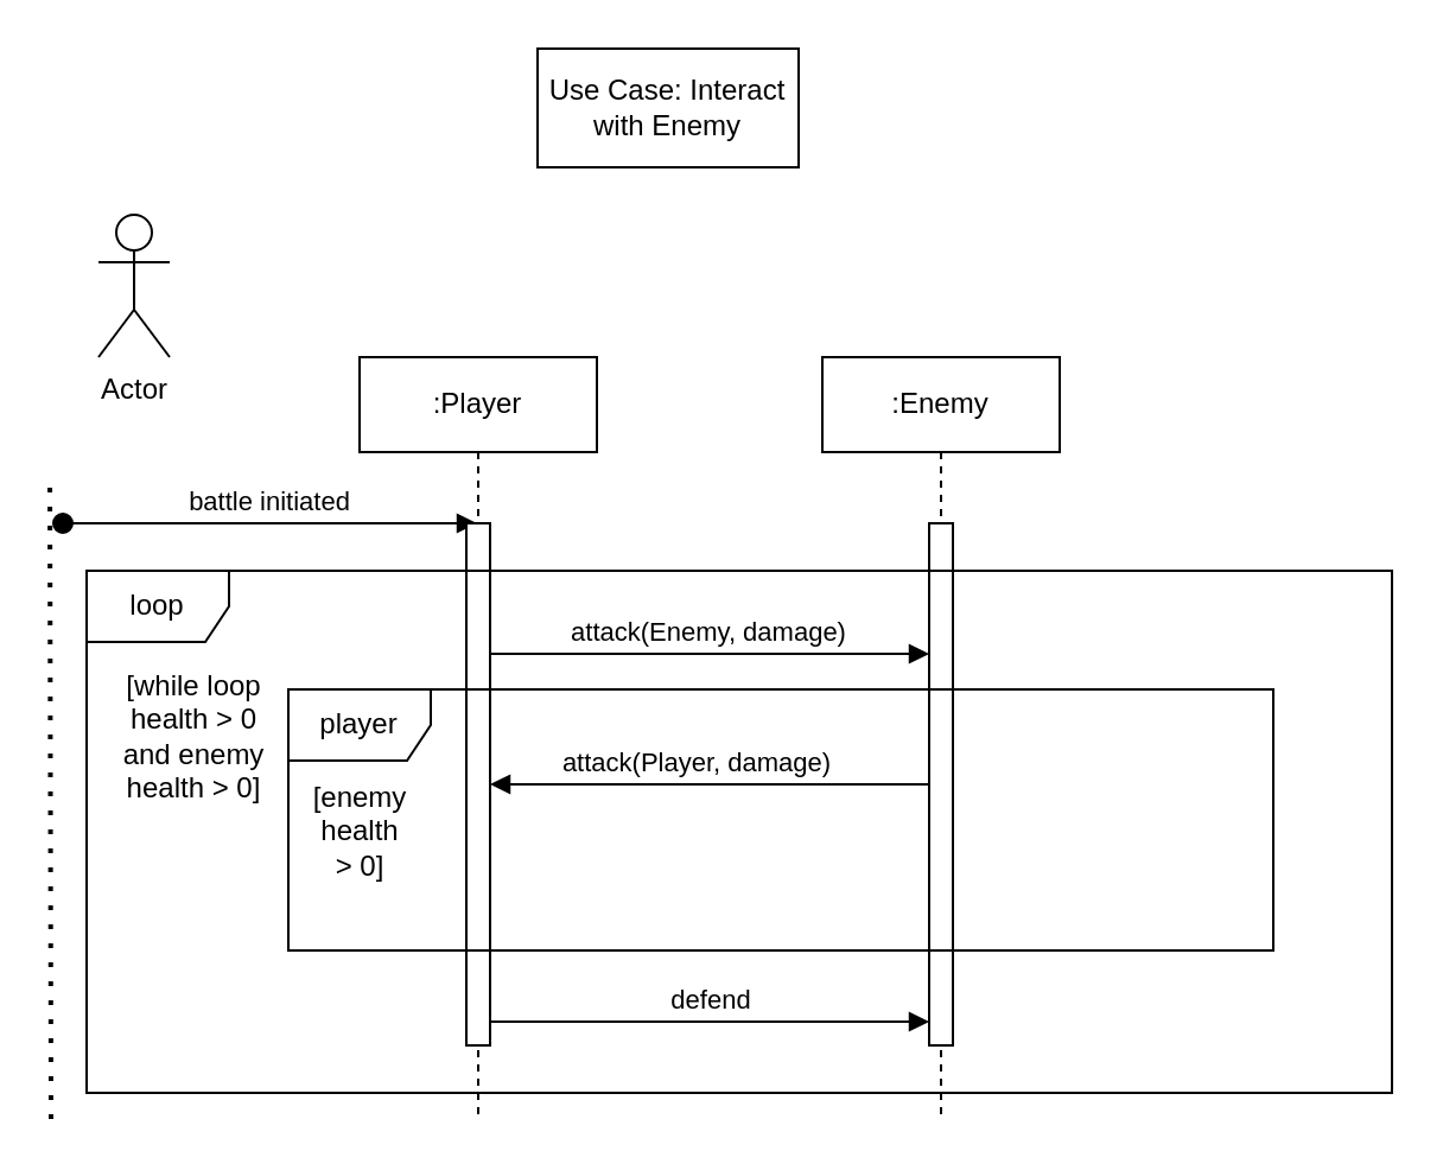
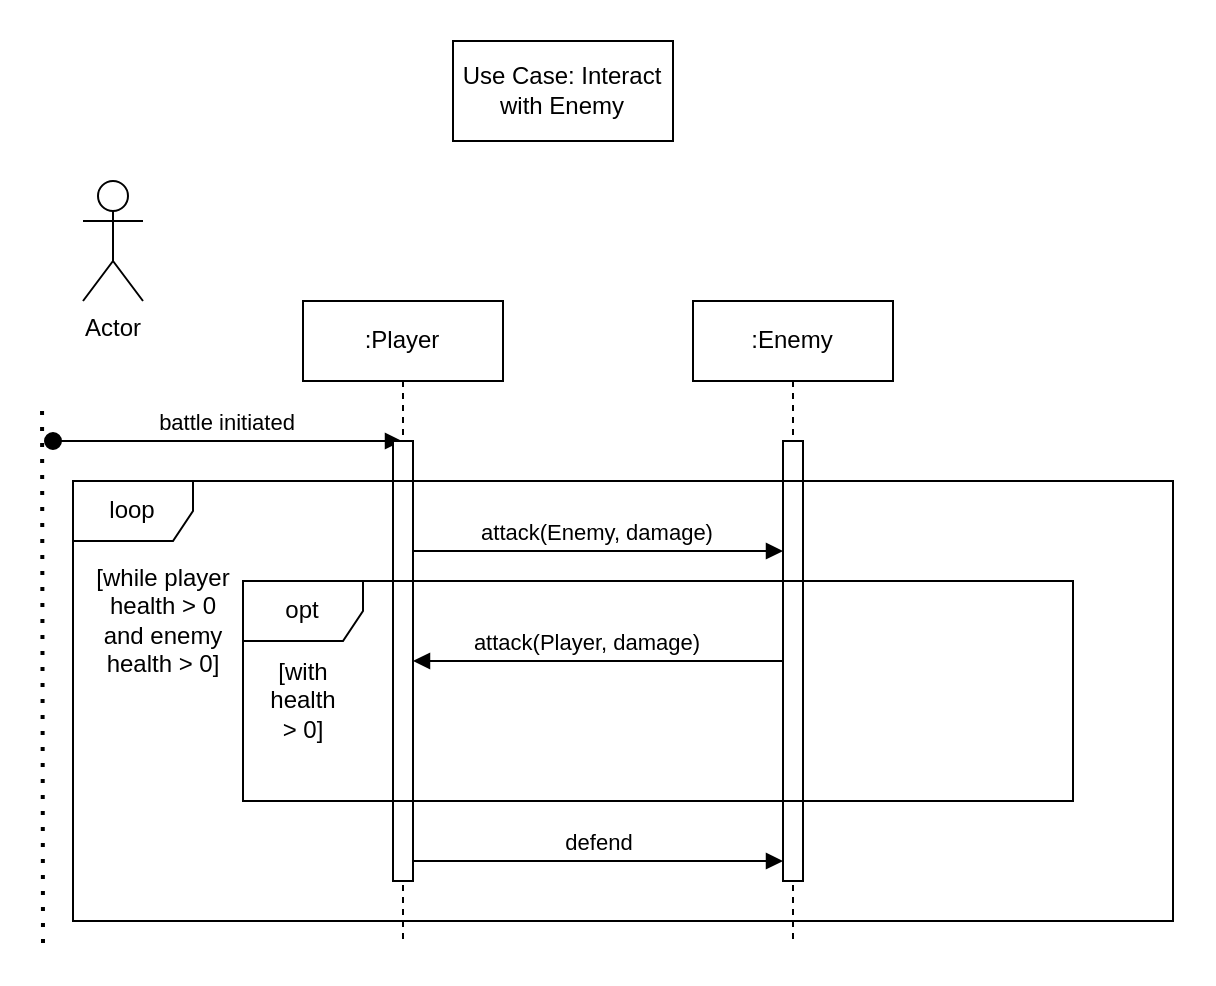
  <mxCell id="0" />
  <mxCell id="1" parent="0" />
  <mxCell id="2" value="Actor" style="shape=umlActor;verticalLabelPosition=bottom;verticalAlign=top;html=1;outlineConnect=0;" vertex="1" parent="1"><mxGeometry x="41" y="90" width="30" height="60" as="geometry" /></mxCell>
  <mxCell id="3" value="" style="endArrow=none;dashed=1;html=1;dashPattern=1 3;strokeWidth=2;rounded=0;" edge="1" parent="1"><mxGeometry width="50" height="50" relative="1" as="geometry"><mxPoint x="21" y="470.952" as="sourcePoint" /><mxPoint x="20.52" y="200" as="targetPoint" /></mxGeometry></mxCell>
  <mxCell id="4" value="battle initiated" style="html=1;verticalAlign=bottom;startArrow=oval;startFill=1;endArrow=block;startSize=8;curved=0;rounded=0;" edge="1" parent="1" target="6"><mxGeometry width="60" relative="1" as="geometry"><mxPoint x="26" y="220" as="sourcePoint" /><mxPoint x="156" y="220" as="targetPoint" /></mxGeometry></mxCell>
  <mxCell id="5" value="Use Case: Interact with Enemy" style="html=1;whiteSpace=wrap;" vertex="1" parent="1"><mxGeometry x="226" y="20" width="110" height="50" as="geometry" /></mxCell>
  <mxCell id="6" value=":Player" style="shape=umlLifeline;perimeter=lifelinePerimeter;whiteSpace=wrap;html=1;container=1;dropTarget=0;collapsible=0;recursiveResize=0;outlineConnect=0;portConstraint=eastwest;newEdgeStyle={&quot;curved&quot;:0,&quot;rounded&quot;:0};" vertex="1" parent="1"><mxGeometry x="151" y="150" width="100" height="320" as="geometry" /></mxCell>
  <mxCell id="7" value="" style="html=1;points=[[0,0,0,0,5],[0,1,0,0,-5],[1,0,0,0,5],[1,1,0,0,-5]];perimeter=orthogonalPerimeter;outlineConnect=0;targetShapes=umlLifeline;portConstraint=eastwest;newEdgeStyle={&quot;curved&quot;:0,&quot;rounded&quot;:0};" vertex="1" parent="6"><mxGeometry x="45" y="70" width="10" height="220" as="geometry" /></mxCell>
  <mxCell id="8" value=":Enemy" style="shape=umlLifeline;perimeter=lifelinePerimeter;whiteSpace=wrap;html=1;container=1;dropTarget=0;collapsible=0;recursiveResize=0;outlineConnect=0;portConstraint=eastwest;newEdgeStyle={&quot;curved&quot;:0,&quot;rounded&quot;:0};" vertex="1" parent="1"><mxGeometry x="346" y="150" width="100" height="320" as="geometry" /></mxCell>
  <mxCell id="9" value="" style="html=1;points=[[0,0,0,0,5],[0,1,0,0,-5],[1,0,0,0,5],[1,1,0,0,-5]];perimeter=orthogonalPerimeter;outlineConnect=0;targetShapes=umlLifeline;portConstraint=eastwest;newEdgeStyle={&quot;curved&quot;:0,&quot;rounded&quot;:0};" vertex="1" parent="8"><mxGeometry x="45" y="70" width="10" height="220" as="geometry" /></mxCell>
  <mxCell id="10" value="loop" style="shape=umlFrame;whiteSpace=wrap;html=1;pointerEvents=0;" vertex="1" parent="1"><mxGeometry x="36" y="240" width="550" height="220" as="geometry" /></mxCell>
- <mxCell id="11" value="[while loop&lt;br&gt;health &amp;gt; 0&lt;br&gt;and enemy&lt;br&gt;health &amp;gt; 0]" style="text;html=1;align=center;verticalAlign=middle;resizable=0;points=[];autosize=1;strokeColor=none;fillColor=none;" vertex="1" parent="1"><mxGeometry x="36" y="275" width="90" height="70" as="geometry" /></mxCell>
+ <mxCell id="11" value="[while player&lt;br&gt;health &amp;gt; 0&lt;br&gt;and enemy&lt;br&gt;health &amp;gt; 0]" style="text;html=1;align=center;verticalAlign=middle;resizable=0;points=[];autosize=1;strokeColor=none;fillColor=none;" vertex="1" parent="1"><mxGeometry x="36" y="275" width="90" height="70" as="geometry" /></mxCell>
  <mxCell id="12" value="attack(Enemy, damage)" style="html=1;verticalAlign=bottom;endArrow=block;curved=0;rounded=0;" edge="1" parent="1" target="9"><mxGeometry x="-0.001" width="80" relative="1" as="geometry"><mxPoint x="206" y="275" as="sourcePoint" /><mxPoint x="286" y="275" as="targetPoint" /><mxPoint as="offset" /></mxGeometry></mxCell>
- <mxCell id="13" value="player" style="shape=umlFrame;whiteSpace=wrap;html=1;pointerEvents=0;" vertex="1" parent="1"><mxGeometry x="121" y="290" width="415" height="110" as="geometry" /></mxCell>
- <mxCell id="14" value="[enemy&lt;br&gt;health&lt;br&gt;&amp;gt; 0]" style="text;html=1;align=center;verticalAlign=middle;resizable=0;points=[];autosize=1;strokeColor=none;fillColor=none;" vertex="1" parent="1"><mxGeometry x="121" y="320" width="60" height="60" as="geometry" /></mxCell>
+ <mxCell id="13" value="opt" style="shape=umlFrame;whiteSpace=wrap;html=1;pointerEvents=0;" vertex="1" parent="1"><mxGeometry x="121" y="290" width="415" height="110" as="geometry" /></mxCell>
+ <mxCell id="14" value="[with&lt;br&gt;health&lt;br&gt;&amp;gt; 0]" style="text;html=1;align=center;verticalAlign=middle;resizable=0;points=[];autosize=1;strokeColor=none;fillColor=none;" vertex="1" parent="1"><mxGeometry x="121" y="320" width="60" height="60" as="geometry" /></mxCell>
  <mxCell id="15" value="attack(Player, damage)" style="html=1;verticalAlign=bottom;endArrow=block;curved=0;rounded=0;" edge="1" parent="1" target="7"><mxGeometry x="0.475" width="80" relative="1" as="geometry"><mxPoint x="246" y="330" as="sourcePoint" /><mxPoint x="231" y="330" as="targetPoint" /><Array as="points"><mxPoint x="391" y="330" /></Array><mxPoint as="offset" /></mxGeometry></mxCell>
  <mxCell id="16" value="defend" style="html=1;verticalAlign=bottom;endArrow=block;curved=0;rounded=0;" edge="1" parent="1"><mxGeometry width="80" relative="1" as="geometry"><mxPoint x="206" y="430" as="sourcePoint" /><mxPoint x="391" y="430" as="targetPoint" /><Array as="points"><mxPoint x="326" y="430" /></Array></mxGeometry></mxCell>
